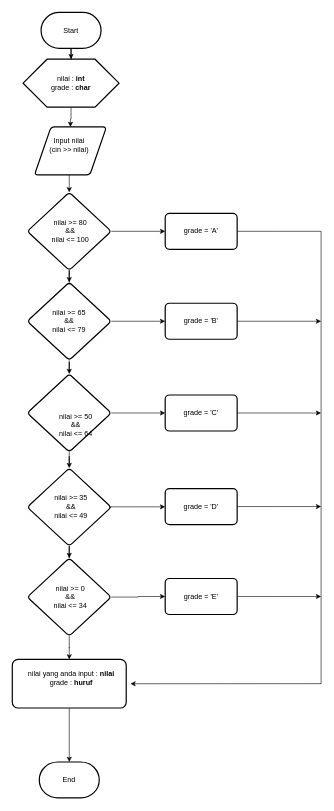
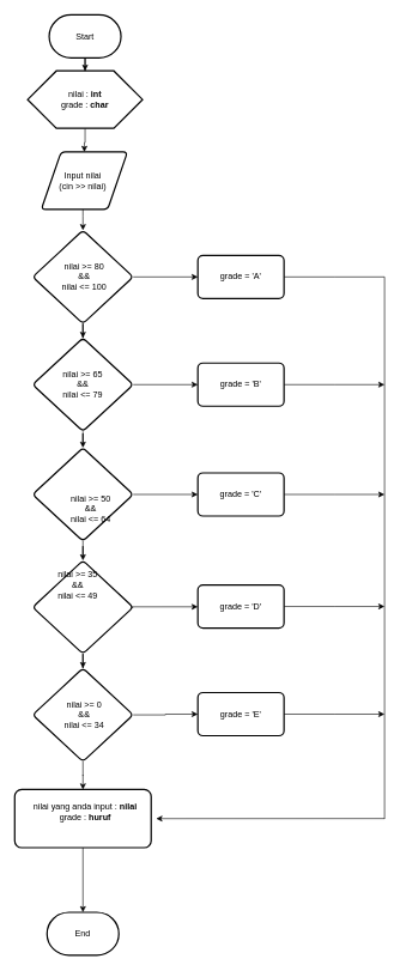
  <mxCell id="0" />
  <mxCell id="1" parent="0" />
  <mxCell id="2" value="" style="edgeStyle=orthogonalEdgeStyle;rounded=0;orthogonalLoop=1;jettySize=auto;html=1;" parent="1" source="3" target="5" edge="1"><mxGeometry relative="1" as="geometry" /></mxCell>
  <mxCell id="3" value="Start" style="strokeWidth=2;html=1;shape=mxgraph.flowchart.terminator;whiteSpace=wrap;" parent="1" vertex="1"><mxGeometry x="68" y="20" width="100" height="60" as="geometry" /></mxCell>
  <mxCell id="4" value="" style="edgeStyle=orthogonalEdgeStyle;rounded=0;orthogonalLoop=1;jettySize=auto;html=1;" parent="1" source="5" target="7" edge="1"><mxGeometry relative="1" as="geometry" /></mxCell>
  <mxCell id="5" value="" style="verticalLabelPosition=bottom;verticalAlign=top;html=1;shape=hexagon;perimeter=hexagonPerimeter2;arcSize=6;size=0.25;strokeWidth=2;" parent="1" vertex="1"><mxGeometry x="38" y="98" width="160" height="80" as="geometry" /></mxCell>
  <mxCell id="6" value="" style="edgeStyle=orthogonalEdgeStyle;rounded=0;orthogonalLoop=1;jettySize=auto;html=1;" parent="1" source="7" target="10" edge="1"><mxGeometry relative="1" as="geometry"><Array as="points"><mxPoint x="115" y="300" /><mxPoint x="115" y="300" /></Array></mxGeometry></mxCell>
  <mxCell id="7" value="" style="shape=parallelogram;html=1;strokeWidth=2;perimeter=parallelogramPerimeter;whiteSpace=wrap;rounded=1;arcSize=12;size=0.23;" parent="1" vertex="1"><mxGeometry x="57" y="211" width="120" height="80" as="geometry" /></mxCell>
  <mxCell id="8" value="" style="edgeStyle=orthogonalEdgeStyle;rounded=0;orthogonalLoop=1;jettySize=auto;html=1;" parent="1" source="10" target="24" edge="1"><mxGeometry relative="1" as="geometry" /></mxCell>
  <mxCell id="9" value="" style="edgeStyle=orthogonalEdgeStyle;rounded=0;orthogonalLoop=1;jettySize=auto;html=1;" parent="1" source="10" target="13" edge="1"><mxGeometry relative="1" as="geometry" /></mxCell>
  <mxCell id="10" value="" style="rhombus;whiteSpace=wrap;html=1;strokeWidth=2;rounded=1;arcSize=12;" parent="1" vertex="1"><mxGeometry x="45" y="320" width="140" height="130" as="geometry" /></mxCell>
  <mxCell id="11" value="" style="edgeStyle=orthogonalEdgeStyle;rounded=0;orthogonalLoop=1;jettySize=auto;html=1;" parent="1" source="13" target="26" edge="1"><mxGeometry relative="1" as="geometry" /></mxCell>
  <mxCell id="12" value="" style="edgeStyle=orthogonalEdgeStyle;rounded=0;orthogonalLoop=1;jettySize=auto;html=1;" parent="1" source="13" target="16" edge="1"><mxGeometry relative="1" as="geometry" /></mxCell>
  <mxCell id="13" value="" style="rhombus;whiteSpace=wrap;html=1;strokeWidth=2;rounded=1;arcSize=12;" parent="1" vertex="1"><mxGeometry x="45" y="470" width="140" height="130" as="geometry" /></mxCell>
  <mxCell id="14" value="" style="edgeStyle=orthogonalEdgeStyle;rounded=0;orthogonalLoop=1;jettySize=auto;html=1;" parent="1" source="16" target="28" edge="1"><mxGeometry relative="1" as="geometry" /></mxCell>
  <mxCell id="15" value="" style="edgeStyle=orthogonalEdgeStyle;rounded=0;orthogonalLoop=1;jettySize=auto;html=1;" parent="1" source="16" target="19" edge="1"><mxGeometry relative="1" as="geometry" /></mxCell>
  <mxCell id="16" value="" style="rhombus;whiteSpace=wrap;html=1;strokeWidth=2;rounded=1;arcSize=12;" parent="1" vertex="1"><mxGeometry x="45" y="623" width="140" height="130" as="geometry" /></mxCell>
  <mxCell id="17" value="" style="edgeStyle=orthogonalEdgeStyle;rounded=0;orthogonalLoop=1;jettySize=auto;html=1;" parent="1" edge="1"><mxGeometry relative="1" as="geometry"><mxPoint x="185" y="845.47" as="sourcePoint" /><mxPoint x="275" y="844.47" as="targetPoint" /><Array as="points"><mxPoint x="180" y="845.22" /><mxPoint x="180" y="844.22" /></Array></mxGeometry></mxCell>
  <mxCell id="18" value="" style="edgeStyle=orthogonalEdgeStyle;rounded=0;orthogonalLoop=1;jettySize=auto;html=1;" parent="1" source="19" target="22" edge="1"><mxGeometry relative="1" as="geometry" /></mxCell>
  <mxCell id="19" value="" style="rhombus;whiteSpace=wrap;html=1;strokeWidth=2;rounded=1;arcSize=12;" parent="1" vertex="1"><mxGeometry x="45" y="780" width="140" height="130" as="geometry" /></mxCell>
  <mxCell id="20" value="" style="edgeStyle=orthogonalEdgeStyle;rounded=0;orthogonalLoop=1;jettySize=auto;html=1;" parent="1" source="22" target="32" edge="1"><mxGeometry relative="1" as="geometry" /></mxCell>
  <mxCell id="21" value="" style="edgeStyle=orthogonalEdgeStyle;rounded=0;orthogonalLoop=1;jettySize=auto;html=1;" parent="1" source="22" target="48" edge="1"><mxGeometry relative="1" as="geometry" /></mxCell>
  <mxCell id="22" value="" style="rhombus;whiteSpace=wrap;html=1;strokeWidth=2;rounded=1;arcSize=12;" parent="1" vertex="1"><mxGeometry x="45" y="930" width="140" height="130" as="geometry" /></mxCell>
  <mxCell id="23" value="" style="edgeStyle=orthogonalEdgeStyle;rounded=0;orthogonalLoop=1;jettySize=auto;html=1;endArrow=none;endFill=0;" parent="1" source="24" edge="1"><mxGeometry relative="1" as="geometry"><mxPoint x="535" y="385" as="targetPoint" /></mxGeometry></mxCell>
  <mxCell id="24" value="" style="whiteSpace=wrap;html=1;strokeWidth=2;rounded=1;arcSize=12;" parent="1" vertex="1"><mxGeometry x="275" y="355" width="120" height="60" as="geometry" /></mxCell>
  <mxCell id="25" value="" style="edgeStyle=orthogonalEdgeStyle;rounded=0;orthogonalLoop=1;jettySize=auto;html=1;" parent="1" source="26" edge="1"><mxGeometry relative="1" as="geometry"><mxPoint x="535" y="535" as="targetPoint" /></mxGeometry></mxCell>
  <mxCell id="26" value="" style="whiteSpace=wrap;html=1;strokeWidth=2;rounded=1;arcSize=12;" parent="1" vertex="1"><mxGeometry x="275" y="505" width="120" height="60" as="geometry" /></mxCell>
  <mxCell id="27" value="" style="edgeStyle=orthogonalEdgeStyle;rounded=0;orthogonalLoop=1;jettySize=auto;html=1;" parent="1" source="28" edge="1"><mxGeometry relative="1" as="geometry"><mxPoint x="535" y="688" as="targetPoint" /></mxGeometry></mxCell>
  <mxCell id="28" value="" style="whiteSpace=wrap;html=1;strokeWidth=2;rounded=1;arcSize=12;" parent="1" vertex="1"><mxGeometry x="275" y="658" width="120" height="60" as="geometry" /></mxCell>
  <mxCell id="29" value="" style="edgeStyle=orthogonalEdgeStyle;rounded=0;orthogonalLoop=1;jettySize=auto;html=1;" parent="1" source="30" edge="1"><mxGeometry relative="1" as="geometry"><mxPoint x="535" y="844" as="targetPoint" /></mxGeometry></mxCell>
  <mxCell id="30" value="" style="whiteSpace=wrap;html=1;strokeWidth=2;rounded=1;arcSize=12;" parent="1" vertex="1"><mxGeometry x="275" y="814" width="120" height="60" as="geometry" /></mxCell>
  <mxCell id="31" value="" style="edgeStyle=orthogonalEdgeStyle;rounded=0;orthogonalLoop=1;jettySize=auto;html=1;" parent="1" source="32" edge="1"><mxGeometry relative="1" as="geometry"><mxPoint x="535" y="994" as="targetPoint" /></mxGeometry></mxCell>
  <mxCell id="32" value="" style="whiteSpace=wrap;html=1;strokeWidth=2;rounded=1;arcSize=12;" parent="1" vertex="1"><mxGeometry x="275" y="964" width="120" height="60" as="geometry" /></mxCell>
  <mxCell id="33" value="End" style="strokeWidth=2;html=1;shape=mxgraph.flowchart.terminator;whiteSpace=wrap;" parent="1" vertex="1"><mxGeometry x="65" y="1270" width="100" height="60" as="geometry" /></mxCell>
  <mxCell id="34" value="" style="edgeStyle=orthogonalEdgeStyle;rounded=0;orthogonalLoop=1;jettySize=auto;html=1;strokeColor=default;endArrow=none;endFill=0;" parent="1" edge="1"><mxGeometry relative="1" as="geometry"><mxPoint x="535" y="385" as="sourcePoint" /><mxPoint x="535" y="1140" as="targetPoint" /></mxGeometry></mxCell>
  <mxCell id="35" value="nilai : &lt;b&gt;int&lt;/b&gt;&lt;div&gt;grade : &lt;b&gt;char&lt;/b&gt;&lt;/div&gt;" style="text;strokeColor=none;align=center;fillColor=none;html=1;verticalAlign=middle;whiteSpace=wrap;rounded=0;" parent="1" vertex="1"><mxGeometry x="78" y="123" width="80" height="30" as="geometry" /></mxCell>
- <mxCell id="36" value="Input nilai&lt;div&gt;(cin &amp;gt;&amp;gt; nilai)&lt;/div&gt;" style="text;strokeColor=none;align=center;fillColor=none;html=1;verticalAlign=middle;whiteSpace=wrap;rounded=0;" parent="1" vertex="1"><mxGeometry x="75" y="226" width="80" height="30" as="geometry" /></mxCell>
+ <mxCell id="36" value="Input nilai&lt;div&gt;(cin &amp;gt;&amp;gt; nilai)&lt;/div&gt;" style="text;strokeColor=none;align=center;fillColor=none;html=1;verticalAlign=middle;whiteSpace=wrap;rounded=0;" parent="1" vertex="1"><mxGeometry x="75" y="236" width="80" height="30" as="geometry" /></mxCell>
  <mxCell id="37" value="nilai &amp;gt;= 80&lt;div&gt;&amp;amp;&amp;amp;&lt;/div&gt;&lt;div&gt;nilai &amp;lt;= 100&lt;/div&gt;" style="text;strokeColor=none;align=center;fillColor=none;html=1;verticalAlign=middle;whiteSpace=wrap;rounded=0;" parent="1" vertex="1"><mxGeometry x="77" y="370" width="80" height="30" as="geometry" /></mxCell>
  <mxCell id="38" value="grade = 'A'" style="text;strokeColor=none;align=center;fillColor=none;html=1;verticalAlign=middle;whiteSpace=wrap;rounded=0;" parent="1" vertex="1"><mxGeometry x="295" y="370" width="80" height="30" as="geometry" /></mxCell>
  <mxCell id="39" value="grade = 'B'" style="text;strokeColor=none;align=center;fillColor=none;html=1;verticalAlign=middle;whiteSpace=wrap;rounded=0;" parent="1" vertex="1"><mxGeometry x="295" y="520" width="80" height="30" as="geometry" /></mxCell>
  <mxCell id="40" value="nilai &amp;gt;= 65&lt;div&gt;&amp;amp;&amp;amp;&lt;/div&gt;&lt;div&gt;nilai &amp;lt;= 79&lt;/div&gt;" style="text;strokeColor=none;align=center;fillColor=none;html=1;verticalAlign=middle;whiteSpace=wrap;rounded=0;" parent="1" vertex="1"><mxGeometry x="75" y="520" width="80" height="30" as="geometry" /></mxCell>
  <mxCell id="41" value="nilai &amp;gt;= 50&lt;div&gt;&amp;amp;&amp;amp;&lt;/div&gt;&lt;div&gt;nilai &amp;lt;= 64&lt;/div&gt;" style="text;strokeColor=none;align=center;fillColor=none;html=1;verticalAlign=middle;whiteSpace=wrap;rounded=0;" parent="1" vertex="1"><mxGeometry x="86" y="693" width="80" height="30" as="geometry" /></mxCell>
  <mxCell id="42" value="grade = 'C'" style="text;strokeColor=none;align=center;fillColor=none;html=1;verticalAlign=middle;whiteSpace=wrap;rounded=0;" parent="1" vertex="1"><mxGeometry x="295" y="673" width="80" height="30" as="geometry" /></mxCell>
  <mxCell id="43" value="grade = 'D'" style="text;strokeColor=none;align=center;fillColor=none;html=1;verticalAlign=middle;whiteSpace=wrap;rounded=0;" parent="1" vertex="1"><mxGeometry x="295" y="829" width="80" height="30" as="geometry" /></mxCell>
- <mxCell id="44" value="nilai &amp;gt;= 35&lt;div&gt;&amp;amp;&amp;amp;&lt;/div&gt;&lt;div&gt;nilai &amp;lt;= 49&lt;/div&gt;" style="text;strokeColor=none;align=center;fillColor=none;html=1;verticalAlign=middle;whiteSpace=wrap;rounded=0;" parent="1" vertex="1"><mxGeometry x="78" y="829" width="80" height="30" as="geometry" /></mxCell>
+ <mxCell id="44" value="nilai &amp;gt;= 35&lt;div&gt;&amp;amp;&amp;amp;&lt;/div&gt;&lt;div&gt;nilai &amp;lt;= 49&lt;/div&gt;" style="text;strokeColor=none;align=center;fillColor=none;html=1;verticalAlign=middle;whiteSpace=wrap;rounded=0;" parent="1" vertex="1"><mxGeometry x="68" y="799" width="80" height="30" as="geometry" /></mxCell>
  <mxCell id="45" value="nilai &amp;gt;= 0&lt;div&gt;&amp;amp;&amp;amp;&lt;/div&gt;&lt;div&gt;nilai &amp;lt;= 34&lt;/div&gt;" style="text;strokeColor=none;align=center;fillColor=none;html=1;verticalAlign=middle;whiteSpace=wrap;rounded=0;" parent="1" vertex="1"><mxGeometry x="77" y="980" width="80" height="30" as="geometry" /></mxCell>
  <mxCell id="46" value="grade = 'E'" style="text;strokeColor=none;align=center;fillColor=none;html=1;verticalAlign=middle;whiteSpace=wrap;rounded=0;" parent="1" vertex="1"><mxGeometry x="295" y="979" width="80" height="30" as="geometry" /></mxCell>
  <mxCell id="47" value="" style="edgeStyle=orthogonalEdgeStyle;rounded=0;orthogonalLoop=1;jettySize=auto;html=1;" parent="1" source="48" target="33" edge="1"><mxGeometry relative="1" as="geometry" /></mxCell>
  <mxCell id="48" value="" style="whiteSpace=wrap;html=1;strokeWidth=2;rounded=1;arcSize=12;" parent="1" vertex="1"><mxGeometry x="20" y="1099" width="190" height="81" as="geometry" /></mxCell>
  <mxCell id="49" value="nilai yang anda input : &lt;b&gt;nilai&lt;/b&gt;&lt;div&gt;grade : &lt;b&gt;huruf&lt;/b&gt;&lt;/div&gt;" style="text;strokeColor=none;align=center;fillColor=none;html=1;verticalAlign=middle;whiteSpace=wrap;rounded=0;" parent="1" vertex="1"><mxGeometry x="45" y="1114.5" width="147" height="30" as="geometry" /></mxCell>
  <mxCell id="50" value="" style="edgeStyle=none;orthogonalLoop=1;jettySize=auto;html=1;rounded=0;" parent="1" edge="1"><mxGeometry width="100" relative="1" as="geometry"><mxPoint x="535" y="1139.39" as="sourcePoint" /><mxPoint x="217" y="1139.51" as="targetPoint" /><Array as="points" /></mxGeometry></mxCell>
